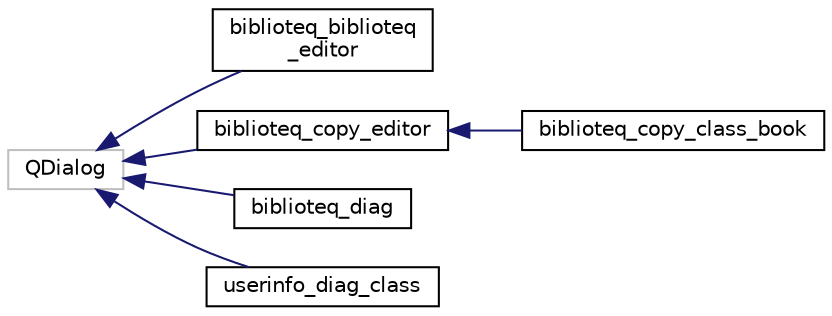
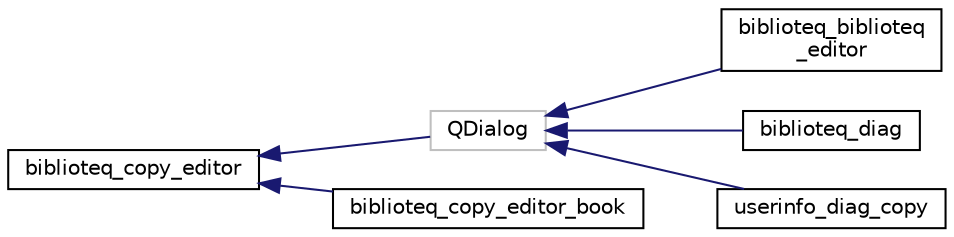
  digraph {
    rankdir=LR
    node [color=black fillcolor=white fontname=Helvetica fontsize=10 shape=record style=filled]
    edge [color=midnightblue dir=back fontname=Helvetica fontsize=10 labelfontname=Helvetica labelfontsize=10 style=solid]
    n1 [color=grey75 height=0.2 label=QDialog width=0.4]
    n2 [height=0.2 label="biblioteq_biblioteq\l_editor" width=0.4]
    n3 [height=0.2 label=biblioteq_copy_editor width=0.4]
    n4 [height=0.2 label=biblioteq_diag width=0.4]
-   n5 [height=0.2 label=userinfo_diag_class width=0.4]
-   n6 [height=0.2 label=biblioteq_copy_class_book width=0.4]
+   n5 [height=0.2 label=userinfo_diag_copy width=0.4]
+   n6 [height=0.2 label=biblioteq_copy_editor_book width=0.4]
    n1 -> n2
-   n1 -> n3
+   n3 -> n1
    n1 -> n4
    n1 -> n5
    n3 -> n6
  }
